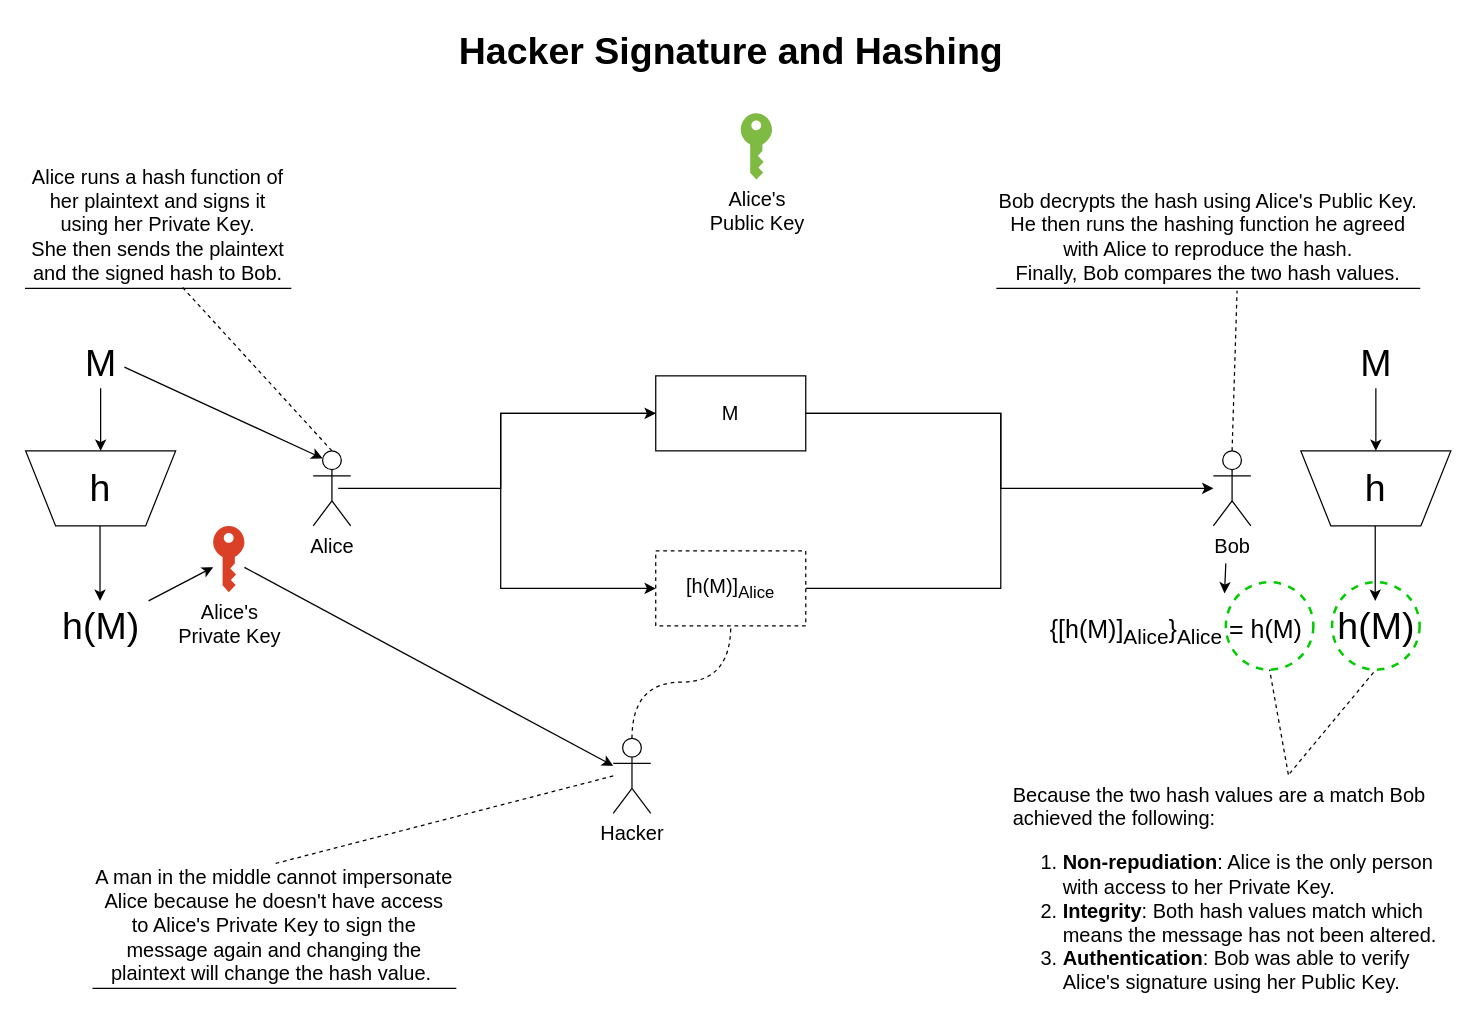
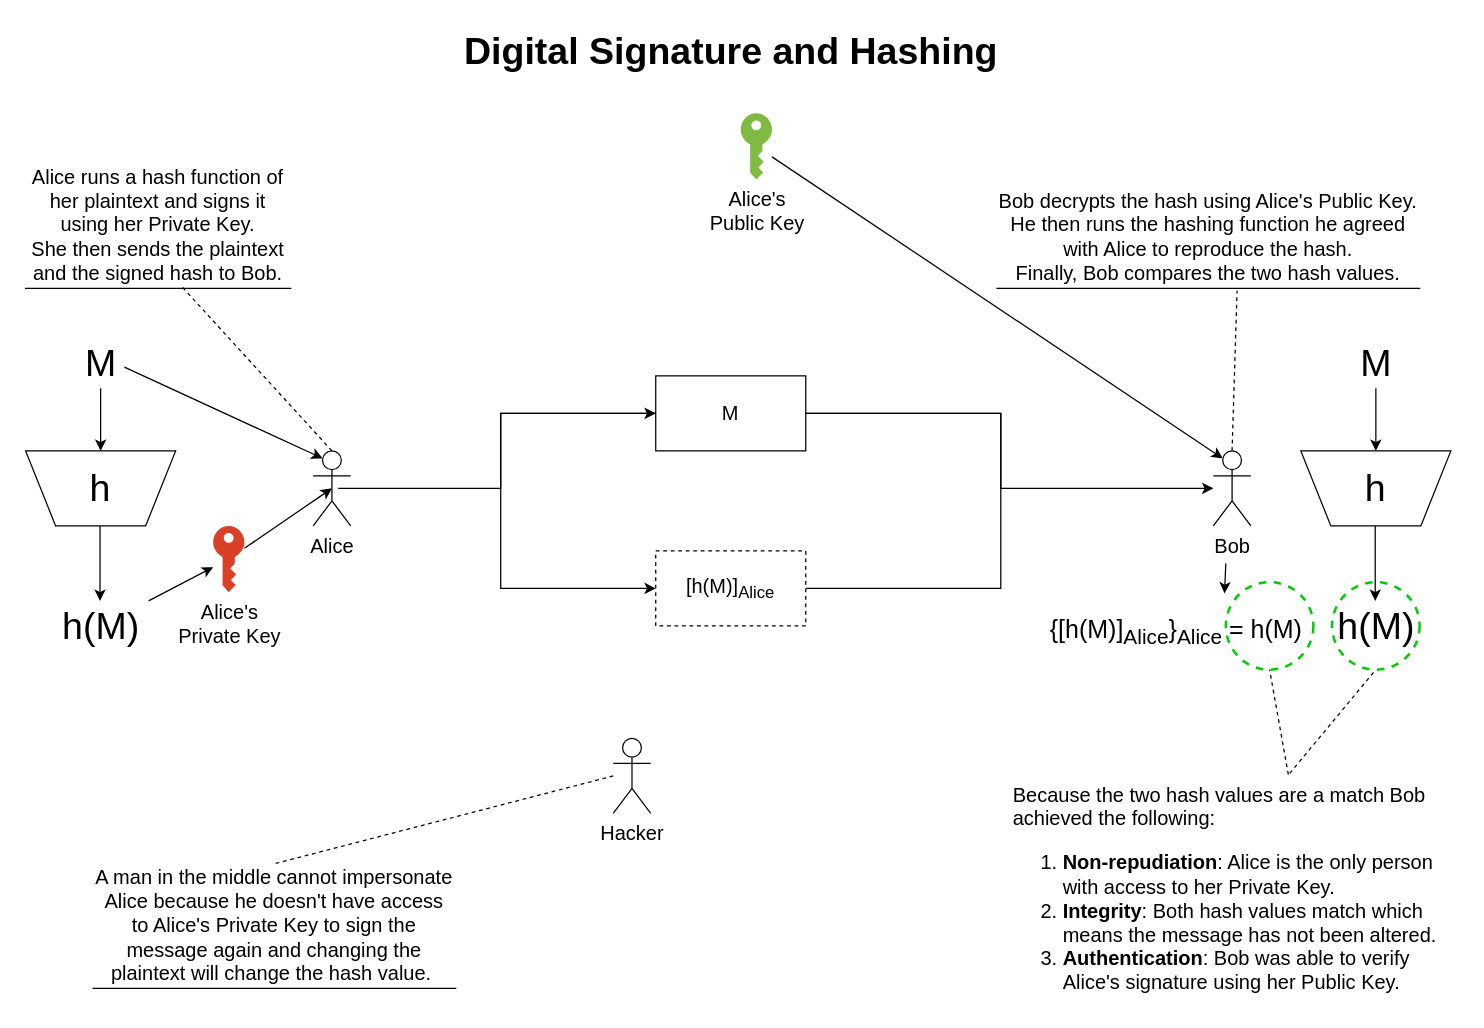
  <mxCell id="0" />
  <mxCell id="1" parent="0" />
- <mxCell id="2" value="Hacker Signature and Hashing" style="text;html=1;align=center;verticalAlign=middle;resizable=0;points=[];autosize=1;fontSize=30;fontStyle=1" parent="1" vertex="1"><mxGeometry x="364" y="20" width="440" height="40" as="geometry" /></mxCell>
+ <mxCell id="2" value="Digital Signature and Hashing" style="text;html=1;align=center;verticalAlign=middle;resizable=0;points=[];autosize=1;fontSize=30;fontStyle=1" parent="1" vertex="1"><mxGeometry x="364" y="20" width="440" height="40" as="geometry" /></mxCell>
  <mxCell id="3" value="Alice" style="shape=umlActor;verticalLabelPosition=bottom;labelBackgroundColor=#ffffff;verticalAlign=top;html=1;outlineConnect=0;fontSize=16;" parent="1" vertex="1"><mxGeometry x="250" y="360" width="30" height="60" as="geometry" /></mxCell>
  <mxCell id="4" value="Bob" style="shape=umlActor;verticalLabelPosition=bottom;labelBackgroundColor=#ffffff;verticalAlign=top;html=1;outlineConnect=0;fontSize=16;" parent="1" vertex="1"><mxGeometry x="970" y="360" width="30" height="60" as="geometry" /></mxCell>
  <mxCell id="5" value="Alice's&lt;br style=&quot;font-size: 16px;&quot;&gt;Private Key" style="pointerEvents=1;shadow=0;dashed=0;html=1;strokeColor=none;labelPosition=center;verticalLabelPosition=bottom;verticalAlign=top;outlineConnect=0;align=center;shape=mxgraph.office.security.key_permissions;fillColor=#DA4026;fontSize=16;" parent="1" vertex="1"><mxGeometry x="170" y="420" width="25" height="53" as="geometry" /></mxCell>
  <mxCell id="6" value="Alice's&lt;br style=&quot;font-size: 16px;&quot;&gt;Public Key" style="pointerEvents=1;shadow=0;dashed=0;html=1;strokeColor=none;labelPosition=center;verticalLabelPosition=bottom;verticalAlign=top;outlineConnect=0;align=center;shape=mxgraph.office.security.key_permissions;fillColor=#7FBA42;fontSize=16;" parent="1" vertex="1"><mxGeometry x="592" y="90" width="25" height="53" as="geometry" /></mxCell>
  <mxCell id="7" style="edgeStyle=orthogonalEdgeStyle;rounded=0;orthogonalLoop=1;jettySize=auto;html=1;fontSize=16;endArrow=none;endFill=0;" edge="1" parent="1" source="9"><mxGeometry relative="1" as="geometry"><mxPoint x="270" y="390" as="targetPoint" /><Array as="points"><mxPoint x="400" y="330" /><mxPoint x="400" y="390" /></Array></mxGeometry></mxCell>
  <mxCell id="8" style="edgeStyle=orthogonalEdgeStyle;rounded=0;orthogonalLoop=1;jettySize=auto;html=1;startArrow=none;startFill=0;endArrow=classic;endFill=1;fontSize=16;" edge="1" parent="1" source="9" target="4"><mxGeometry relative="1" as="geometry"><Array as="points"><mxPoint x="800" y="330" /><mxPoint x="800" y="390" /></Array></mxGeometry></mxCell>
  <mxCell id="9" value="M" style="rounded=0;whiteSpace=wrap;html=1;fontSize=16;" parent="1" vertex="1"><mxGeometry x="524" y="300" width="120" height="60" as="geometry" /></mxCell>
+ <mxCell id="10" value="" style="endArrow=classic;html=1;entryX=0.25;entryY=0.1;entryDx=0;entryDy=0;entryPerimeter=0;fontSize=16;" parent="1" source="6" target="4" edge="1"><mxGeometry width="50" height="50" relative="1" as="geometry"><mxPoint x="10" y="520" as="sourcePoint" /><mxPoint x="60" y="470" as="targetPoint" /></mxGeometry></mxCell>
  <mxCell id="11" value="h" style="shape=trapezoid;perimeter=trapezoidPerimeter;whiteSpace=wrap;html=1;fontSize=30;direction=west;" vertex="1" parent="1"><mxGeometry x="20" y="360" width="120" height="60" as="geometry" /></mxCell>
  <mxCell id="12" value="M" style="text;html=1;align=center;verticalAlign=middle;resizable=0;points=[];autosize=1;fontSize=30;" vertex="1" parent="1"><mxGeometry x="60" y="270" width="40" height="40" as="geometry" /></mxCell>
  <mxCell id="13" value="h(M)" style="text;html=1;align=center;verticalAlign=middle;resizable=0;points=[];autosize=1;fontSize=30;" vertex="1" parent="1"><mxGeometry x="40" y="480" width="80" height="40" as="geometry" /></mxCell>
  <mxCell id="14" style="edgeStyle=orthogonalEdgeStyle;rounded=0;orthogonalLoop=1;jettySize=auto;html=1;entryX=0;entryY=0.5;entryDx=0;entryDy=0;fontSize=16;endArrow=classic;endFill=1;startArrow=classic;startFill=1;" edge="1" parent="1" source="16" target="9"><mxGeometry relative="1" as="geometry"><Array as="points"><mxPoint x="400" y="470" /><mxPoint x="400" y="330" /></Array></mxGeometry></mxCell>
  <mxCell id="15" style="edgeStyle=orthogonalEdgeStyle;rounded=0;orthogonalLoop=1;jettySize=auto;html=1;startArrow=none;startFill=0;endArrow=none;endFill=0;fontSize=16;exitX=1;exitY=0.5;exitDx=0;exitDy=0;entryX=1;entryY=0.5;entryDx=0;entryDy=0;" edge="1" parent="1" source="16" target="9"><mxGeometry relative="1" as="geometry"><mxPoint x="680" y="350" as="targetPoint" /><Array as="points"><mxPoint x="800" y="470" /><mxPoint x="800" y="330" /></Array></mxGeometry></mxCell>
  <mxCell id="16" value="[h(M)]&lt;sub&gt;Alice&lt;/sub&gt;" style="rounded=0;whiteSpace=wrap;html=1;fontSize=16;dashed=1;" vertex="1" parent="1"><mxGeometry x="524" y="440" width="120" height="60" as="geometry" /></mxCell>
  <mxCell id="17" value="" style="endArrow=classic;html=1;fontSize=16;entryX=0.5;entryY=1;entryDx=0;entryDy=0;" edge="1" parent="1" source="12" target="11"><mxGeometry width="50" height="50" relative="1" as="geometry"><mxPoint x="20" y="570" as="sourcePoint" /><mxPoint x="70" y="520" as="targetPoint" /></mxGeometry></mxCell>
  <mxCell id="18" value="" style="endArrow=classic;html=1;fontSize=16;entryX=0.5;entryY=1;entryDx=0;entryDy=0;" edge="1" parent="1"><mxGeometry width="50" height="50" relative="1" as="geometry"><mxPoint x="79.5" y="420" as="sourcePoint" /><mxPoint x="79.5" y="480" as="targetPoint" /></mxGeometry></mxCell>
  <mxCell id="19" value="" style="endArrow=classic;html=1;fontSize=30;" edge="1" parent="1" source="13" target="5"><mxGeometry width="50" height="50" relative="1" as="geometry"><mxPoint x="120" y="510" as="sourcePoint" /><mxPoint x="170" y="460" as="targetPoint" /></mxGeometry></mxCell>
- <mxCell id="20" value="" style="endArrow=classic;html=1;fontSize=30;" edge="1" parent="1" source="5" target="39"><mxGeometry width="50" height="50" relative="1" as="geometry"><mxPoint x="195" y="390" as="sourcePoint" /><mxPoint x="70" y="540" as="targetPoint" /></mxGeometry></mxCell>
+ <mxCell id="20" value="" style="endArrow=classic;html=1;fontSize=30;entryX=0.5;entryY=0.5;entryDx=0;entryDy=0;entryPerimeter=0;" edge="1" parent="1" source="5" target="3"><mxGeometry width="50" height="50" relative="1" as="geometry"><mxPoint x="195" y="390" as="sourcePoint" /><mxPoint x="70" y="540" as="targetPoint" /></mxGeometry></mxCell>
  <mxCell id="21" value="" style="endArrow=classic;html=1;fontSize=30;exitX=0.975;exitY=0.575;exitDx=0;exitDy=0;exitPerimeter=0;entryX=0.25;entryY=0.1;entryDx=0;entryDy=0;entryPerimeter=0;" edge="1" parent="1" source="12" target="3"><mxGeometry width="50" height="50" relative="1" as="geometry"><mxPoint x="157.5" y="320" as="sourcePoint" /><mxPoint x="207.5" y="270" as="targetPoint" /></mxGeometry></mxCell>
  <mxCell id="22" value="h" style="shape=trapezoid;perimeter=trapezoidPerimeter;whiteSpace=wrap;html=1;fontSize=30;direction=west;" vertex="1" parent="1"><mxGeometry x="1040" y="360" width="120" height="60" as="geometry" /></mxCell>
  <mxCell id="23" value="M" style="text;html=1;align=center;verticalAlign=middle;resizable=0;points=[];autosize=1;fontSize=30;" vertex="1" parent="1"><mxGeometry x="1080" y="270" width="40" height="40" as="geometry" /></mxCell>
  <mxCell id="24" value="h(M)" style="text;html=1;align=center;verticalAlign=middle;resizable=0;points=[];autosize=1;fontSize=30;" vertex="1" parent="1"><mxGeometry x="1060" y="480" width="80" height="40" as="geometry" /></mxCell>
  <mxCell id="25" value="" style="endArrow=classic;html=1;fontSize=16;entryX=0.5;entryY=1;entryDx=0;entryDy=0;" edge="1" parent="1" source="23" target="22"><mxGeometry width="50" height="50" relative="1" as="geometry"><mxPoint x="1040" y="570" as="sourcePoint" /><mxPoint x="1090" y="520" as="targetPoint" /></mxGeometry></mxCell>
  <mxCell id="26" value="" style="endArrow=classic;html=1;fontSize=16;entryX=0.5;entryY=1;entryDx=0;entryDy=0;" edge="1" parent="1"><mxGeometry width="50" height="50" relative="1" as="geometry"><mxPoint x="1099.5" y="420" as="sourcePoint" /><mxPoint x="1099.5" y="480" as="targetPoint" /></mxGeometry></mxCell>
  <mxCell id="27" value="&lt;font style=&quot;font-size: 20px&quot;&gt;{[h(M)]&lt;sub&gt;Alice&lt;/sub&gt;}&lt;sub&gt;Alice&lt;/sub&gt; = h(M)&lt;/font&gt;" style="text;html=1;align=center;verticalAlign=middle;resizable=0;points=[];autosize=1;fontSize=30;" vertex="1" parent="1"><mxGeometry x="830" y="475" width="220" height="50" as="geometry" /></mxCell>
  <mxCell id="28" value="" style="ellipse;whiteSpace=wrap;html=1;aspect=fixed;fontSize=30;labelBackgroundColor=none;dashed=1;strokeWidth=2;fillColor=none;strokeColor=#00CC00;" vertex="1" parent="1"><mxGeometry x="1065" y="465" width="70" height="70" as="geometry" /></mxCell>
  <mxCell id="29" value="" style="ellipse;whiteSpace=wrap;html=1;aspect=fixed;fontSize=30;labelBackgroundColor=none;dashed=1;strokeWidth=2;fillColor=none;strokeColor=#00CC00;" vertex="1" parent="1"><mxGeometry x="980" y="465" width="70" height="70" as="geometry" /></mxCell>
  <mxCell id="30" value="" style="endArrow=classic;html=1;fontSize=30;entryX=0.677;entryY=-0.02;entryDx=0;entryDy=0;entryPerimeter=0;" edge="1" parent="1" target="27"><mxGeometry width="50" height="50" relative="1" as="geometry"><mxPoint x="980" y="450" as="sourcePoint" /><mxPoint x="70" y="560" as="targetPoint" /></mxGeometry></mxCell>
  <mxCell id="31" value="Alice runs a hash function of her plaintext and signs it using her Private Key.&lt;br&gt;She then sends the plaintext and the signed hash to Bob." style="whiteSpace=wrap;html=1;shape=partialRectangle;top=0;left=0;bottom=1;right=0;points=[[0,1],[1,1]];strokeColor=#000000;fillColor=none;align=center;verticalAlign=bottom;routingCenterY=0.5;snapToPoint=1;container=1;recursiveResize=0;autosize=1;treeFolding=1;treeMoving=1;labelBackgroundColor=none;fontSize=16;" vertex="1" parent="1"><mxGeometry x="20" y="190" width="212" height="40" as="geometry" /></mxCell>
  <mxCell id="32" value="" style="endArrow=none;dashed=1;html=1;fontSize=16;entryX=0.591;entryY=0.975;entryDx=0;entryDy=0;entryPerimeter=0;exitX=0.5;exitY=0;exitDx=0;exitDy=0;exitPerimeter=0;" edge="1" parent="1" source="3" target="31"><mxGeometry width="50" height="50" relative="1" as="geometry"><mxPoint x="20" y="610" as="sourcePoint" /><mxPoint x="70" y="560" as="targetPoint" /></mxGeometry></mxCell>
  <mxCell id="33" value="Bob decrypts the hash using Alice's Public Key.&lt;br&gt;He then runs the hashing function he agreed with Alice to reproduce the hash.&lt;br&gt;Finally, Bob compares the two hash values." style="whiteSpace=wrap;html=1;shape=partialRectangle;top=0;left=0;bottom=1;right=0;points=[[0,1],[1,1]];strokeColor=#000000;fillColor=none;align=center;verticalAlign=bottom;routingCenterY=0.5;snapToPoint=1;container=1;recursiveResize=0;autosize=1;treeFolding=1;treeMoving=1;labelBackgroundColor=none;fontSize=16;" vertex="1" parent="1"><mxGeometry x="797" y="170" width="338" height="60" as="geometry" /></mxCell>
  <mxCell id="34" value="" style="endArrow=none;dashed=1;html=1;fontSize=16;entryX=0.568;entryY=1.033;entryDx=0;entryDy=0;entryPerimeter=0;exitX=0.5;exitY=0;exitDx=0;exitDy=0;exitPerimeter=0;" edge="1" parent="1" source="4" target="33"><mxGeometry width="50" height="50" relative="1" as="geometry"><mxPoint x="20" y="610" as="sourcePoint" /><mxPoint x="70" y="560" as="targetPoint" /></mxGeometry></mxCell>
  <mxCell id="35" value="&lt;p&gt;&lt;font style=&quot;font-size: 16px&quot;&gt;Because the two hash values are a match Bob achieved the following:&lt;/font&gt;&lt;/p&gt;&lt;p&gt;&lt;ol&gt;&lt;li&gt;&lt;b&gt;Non-repudiation&lt;/b&gt;: Alice is the only person with access to her Private Key.&lt;/li&gt;&lt;li&gt;&lt;b&gt;Integrity&lt;/b&gt;: Both hash values match which means the message has not been altered.&lt;/li&gt;&lt;li&gt;&lt;b&gt;Authentication&lt;/b&gt;: Bob was able to verify Alice's signature using her Public Key.&lt;/li&gt;&lt;/ol&gt;&lt;/p&gt;" style="text;html=1;strokeColor=none;fillColor=none;spacing=5;spacingTop=-20;whiteSpace=wrap;overflow=hidden;rounded=0;labelBackgroundColor=none;fontSize=16;" vertex="1" parent="1"><mxGeometry x="805" y="620" width="360" height="180" as="geometry" /></mxCell>
  <mxCell id="36" value="" style="endArrow=none;dashed=1;html=1;fontSize=16;entryX=0.5;entryY=1;entryDx=0;entryDy=0;exitX=0.625;exitY=-0.006;exitDx=0;exitDy=0;exitPerimeter=0;" edge="1" parent="1" source="35" target="29"><mxGeometry width="50" height="50" relative="1" as="geometry"><mxPoint x="1015" y="630" as="sourcePoint" /><mxPoint x="1065" y="580" as="targetPoint" /></mxGeometry></mxCell>
  <mxCell id="37" value="" style="endArrow=none;dashed=1;html=1;fontSize=16;entryX=0.5;entryY=1;entryDx=0;entryDy=0;exitX=0.628;exitY=-0.011;exitDx=0;exitDy=0;exitPerimeter=0;" edge="1" parent="1" source="35" target="28"><mxGeometry width="50" height="50" relative="1" as="geometry"><mxPoint x="1025" y="640" as="sourcePoint" /><mxPoint x="1025" y="545" as="targetPoint" /></mxGeometry></mxCell>
- <mxCell id="38" style="edgeStyle=orthogonalEdgeStyle;curved=1;rounded=0;orthogonalLoop=1;jettySize=auto;html=1;entryX=0.5;entryY=1;entryDx=0;entryDy=0;dashed=1;startArrow=none;startFill=0;endArrow=none;endFill=0;fontSize=16;exitX=0.5;exitY=0;exitDx=0;exitDy=0;exitPerimeter=0;" edge="1" parent="1" source="39" target="16"><mxGeometry relative="1" as="geometry" /></mxCell>
  <mxCell id="39" value="Hacker" style="shape=umlActor;verticalLabelPosition=bottom;labelBackgroundColor=#ffffff;verticalAlign=top;html=1;outlineConnect=0;strokeColor=#080808;strokeWidth=1;fillColor=none;fontSize=16;" vertex="1" parent="1"><mxGeometry x="490" y="590" width="30" height="60" as="geometry" /></mxCell>
  <mxCell id="40" value="A man in the middle cannot impersonate Alice because he doesn't have access to Alice's Private Key to sign the message again and changing the plaintext will change the hash value.&amp;nbsp;" style="whiteSpace=wrap;html=1;shape=partialRectangle;top=0;left=0;bottom=1;right=0;points=[[0,1],[1,1]];strokeColor=#000000;fillColor=none;align=center;verticalAlign=bottom;routingCenterY=0.5;snapToPoint=1;container=1;recursiveResize=0;autosize=1;treeFolding=1;treeMoving=1;labelBackgroundColor=none;fontSize=16;" vertex="1" parent="1"><mxGeometry x="74" y="770" width="290" height="20" as="geometry" /></mxCell>
  <mxCell id="41" value="" style="endArrow=none;dashed=1;html=1;fontSize=16;" edge="1" parent="1"><mxGeometry width="50" height="50" relative="1" as="geometry"><mxPoint x="220" y="690" as="sourcePoint" /><mxPoint x="490" y="620" as="targetPoint" /></mxGeometry></mxCell>
